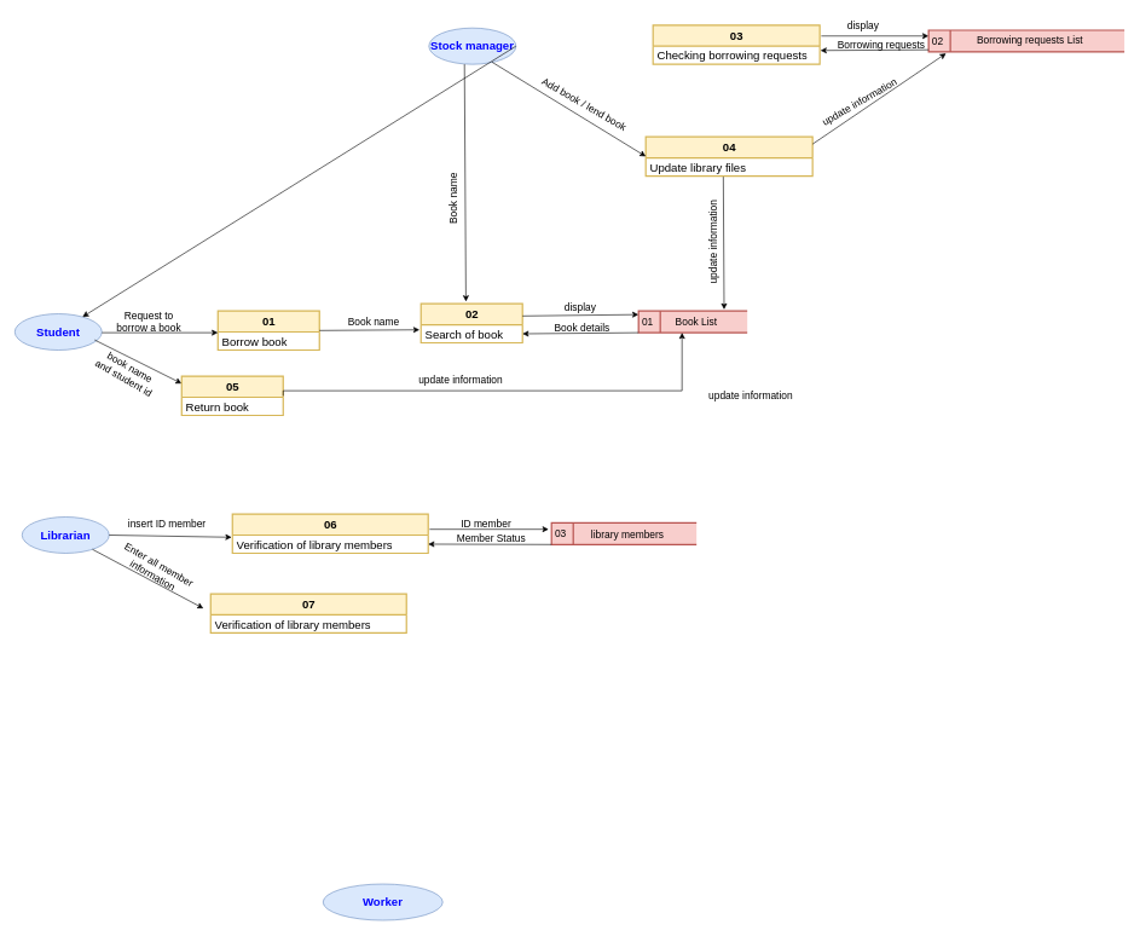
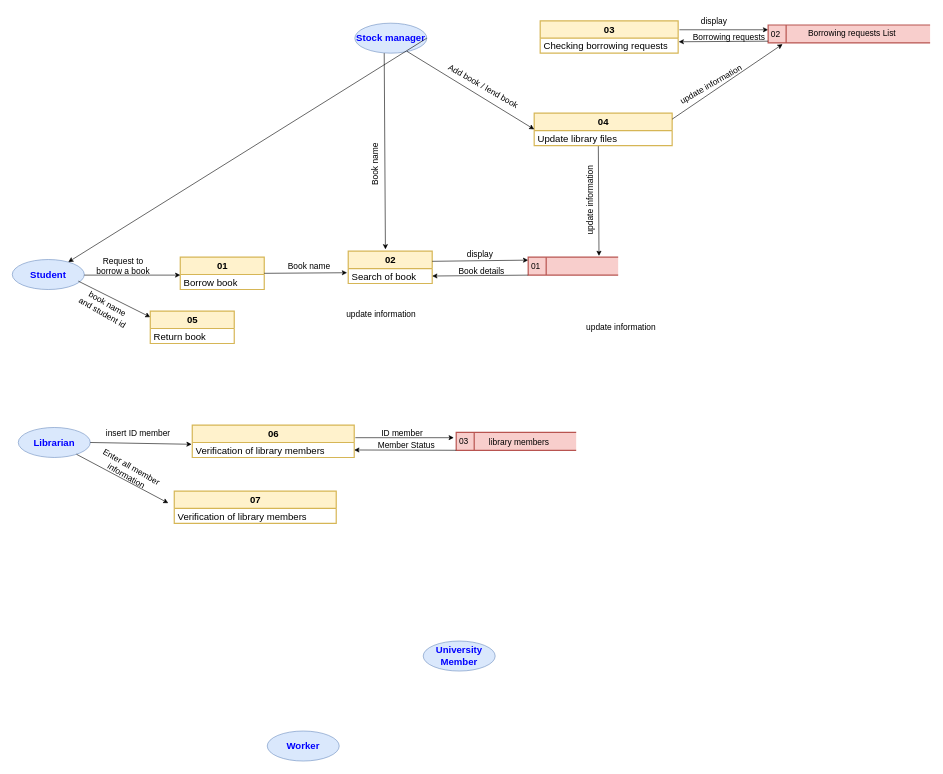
  <mxCell id="0" />
  <mxCell id="1" parent="0" />
  <mxCell id="2" value="&lt;b&gt;&lt;font style=&quot;font-size: 16px;&quot; color=&quot;#0000FF&quot;&gt;Student&lt;/font&gt;&lt;/b&gt;" style="ellipse;whiteSpace=wrap;html=1;fillColor=#dae8fc;strokeColor=#6c8ebf;" vertex="1" parent="1"><mxGeometry x="20" y="432" width="120" height="50" as="geometry" /></mxCell>
  <mxCell id="3" value="&lt;b&gt;&lt;font style=&quot;font-size: 16px;&quot; color=&quot;#0000FF&quot;&gt;Stock manager&lt;/font&gt;&lt;/b&gt;" style="ellipse;whiteSpace=wrap;html=1;fillColor=#dae8fc;strokeColor=#6c8ebf;" vertex="1" parent="1"><mxGeometry x="591" y="38" width="120" height="50" as="geometry" /></mxCell>
+ <mxCell id="4" value="&lt;b&gt;&lt;font style=&quot;font-size: 16px;&quot; color=&quot;#0000FF&quot;&gt;University Member&lt;/font&gt;&lt;/b&gt;" style="ellipse;whiteSpace=wrap;html=1;fillColor=#dae8fc;strokeColor=#6c8ebf;" vertex="1" parent="1"><mxGeometry x="705" y="1068" width="120" height="50" as="geometry" /></mxCell>
  <mxCell id="5" value="&lt;b&gt;&lt;font style=&quot;font-size: 16px;&quot; color=&quot;#0000FF&quot;&gt;Librarian&lt;/font&gt;&lt;/b&gt;" style="ellipse;whiteSpace=wrap;html=1;fillColor=#dae8fc;strokeColor=#6c8ebf;" vertex="1" parent="1"><mxGeometry x="30" y="712" width="120" height="50" as="geometry" /></mxCell>
- <mxCell id="6" value="&lt;b&gt;&lt;font style=&quot;font-size: 16px;&quot; color=&quot;#0000FF&quot;&gt;Worker&lt;br&gt;&lt;/font&gt;&lt;/b&gt;" style="ellipse;whiteSpace=wrap;html=1;fillColor=#dae8fc;strokeColor=#6c8ebf;" vertex="1" parent="1"><mxGeometry x="445" y="1218" width="165" height="50" as="geometry" /></mxCell>
+ <mxCell id="6" value="&lt;b&gt;&lt;font style=&quot;font-size: 16px;&quot; color=&quot;#0000FF&quot;&gt;Worker&lt;br&gt;&lt;/font&gt;&lt;/b&gt;" style="ellipse;whiteSpace=wrap;html=1;fillColor=#dae8fc;strokeColor=#6c8ebf;" vertex="1" parent="1"><mxGeometry x="445" y="1218" width="120" height="50" as="geometry" /></mxCell>
  <mxCell id="7" value="01" style="swimlane;fontStyle=1;align=center;verticalAlign=middle;childLayout=stackLayout;horizontal=1;startSize=29;horizontalStack=0;resizeParent=1;resizeParentMax=0;resizeLast=0;collapsible=0;marginBottom=0;html=1;fontSize=16;strokeWidth=2;fillColor=#fff2cc;strokeColor=#d6b656;" vertex="1" parent="1"><mxGeometry x="300" y="428" width="140" height="54" as="geometry" /></mxCell>
  <mxCell id="8" value="&lt;div&gt;&lt;font color=&quot;#000000&quot;&gt;Borrow book&lt;/font&gt;&lt;/div&gt;" style="text;html=1;strokeColor=none;fillColor=none;align=left;verticalAlign=middle;spacingLeft=4;spacingRight=4;overflow=hidden;rotatable=0;points=[[0,0.5],[1,0.5]];portConstraint=eastwest;fontSize=16;fontColor=#0000FF;" vertex="1" parent="7"><mxGeometry y="29" width="140" height="25" as="geometry" /></mxCell>
  <mxCell id="9" value="" style="endArrow=classic;html=1;rounded=0;fontSize=16;fontColor=#0000FF;" edge="1" parent="1"><mxGeometry width="50" height="50" relative="1" as="geometry"><mxPoint x="140" y="458" as="sourcePoint" /><mxPoint x="300" y="458" as="targetPoint" /></mxGeometry></mxCell>
  <mxCell id="10" value="Request to borrow a book" style="text;html=1;strokeColor=none;fillColor=none;align=center;verticalAlign=middle;whiteSpace=wrap;rounded=0;strokeWidth=2;fontSize=14;fontColor=#000000;" vertex="1" parent="1"><mxGeometry x="150" y="428" width="110" height="30" as="geometry" /></mxCell>
  <mxCell id="11" value="" style="endArrow=classic;html=1;rounded=0;fontSize=14;fontColor=#000000;" edge="1" parent="1"><mxGeometry width="50" height="50" relative="1" as="geometry"><mxPoint x="130" y="468" as="sourcePoint" /><mxPoint x="250" y="528" as="targetPoint" /></mxGeometry></mxCell>
  <mxCell id="12" value="05" style="swimlane;fontStyle=1;align=center;verticalAlign=middle;childLayout=stackLayout;horizontal=1;startSize=29;horizontalStack=0;resizeParent=1;resizeParentMax=0;resizeLast=0;collapsible=0;marginBottom=0;html=1;fontSize=16;strokeWidth=2;fillColor=#fff2cc;strokeColor=#d6b656;" vertex="1" parent="1"><mxGeometry x="250" y="518" width="140" height="54" as="geometry" /></mxCell>
  <mxCell id="13" value="&lt;div&gt;&lt;font color=&quot;#000000&quot;&gt;Return book&lt;/font&gt;&lt;/div&gt;" style="text;html=1;strokeColor=none;fillColor=none;align=left;verticalAlign=middle;spacingLeft=4;spacingRight=4;overflow=hidden;rotatable=0;points=[[0,0.5],[1,0.5]];portConstraint=eastwest;fontSize=16;fontColor=#0000FF;" vertex="1" parent="12"><mxGeometry y="29" width="140" height="25" as="geometry" /></mxCell>
  <mxCell id="14" value="02" style="swimlane;fontStyle=1;align=center;verticalAlign=middle;childLayout=stackLayout;horizontal=1;startSize=29;horizontalStack=0;resizeParent=1;resizeParentMax=0;resizeLast=0;collapsible=0;marginBottom=0;html=1;fontSize=16;strokeWidth=2;fillColor=#fff2cc;strokeColor=#d6b656;" vertex="1" parent="1"><mxGeometry x="580" y="418" width="140" height="54" as="geometry" /></mxCell>
  <mxCell id="15" value="&lt;div&gt;&lt;font color=&quot;#000000&quot;&gt;Search of book&lt;/font&gt;&lt;/div&gt;" style="text;html=1;strokeColor=none;fillColor=none;align=left;verticalAlign=middle;spacingLeft=4;spacingRight=4;overflow=hidden;rotatable=0;points=[[0,0.5],[1,0.5]];portConstraint=eastwest;fontSize=16;fontColor=#0000FF;" vertex="1" parent="14"><mxGeometry y="29" width="140" height="25" as="geometry" /></mxCell>
  <mxCell id="16" value="" style="endArrow=classic;html=1;rounded=0;fontSize=14;fontColor=#000000;entryX=-0.014;entryY=0.28;entryDx=0;entryDy=0;exitX=1;exitY=0.5;exitDx=0;exitDy=0;entryPerimeter=0;" edge="1" parent="1" source="7" target="15"><mxGeometry width="50" height="50" relative="1" as="geometry"><mxPoint x="440" y="468" as="sourcePoint" /><mxPoint x="490" y="418" as="targetPoint" /></mxGeometry></mxCell>
  <mxCell id="17" value="Book name" style="text;html=1;strokeColor=none;fillColor=none;align=center;verticalAlign=middle;whiteSpace=wrap;rounded=0;strokeWidth=2;fontSize=14;fontColor=#000000;" vertex="1" parent="1"><mxGeometry x="470" y="428" width="90" height="30" as="geometry" /></mxCell>
  <mxCell id="18" value="" style="endArrow=classic;html=1;rounded=0;fontSize=14;fontColor=#000000;entryX=0.443;entryY=-0.056;entryDx=0;entryDy=0;entryPerimeter=0;" edge="1" parent="1" target="14"><mxGeometry width="50" height="50" relative="1" as="geometry"><mxPoint x="640" y="88" as="sourcePoint" /><mxPoint x="480" y="328" as="targetPoint" /></mxGeometry></mxCell>
  <mxCell id="19" value="" style="endArrow=classic;html=1;rounded=0;fontSize=14;fontColor=#000000;entryX=0;entryY=0.5;entryDx=0;entryDy=0;exitX=1;exitY=0.5;exitDx=0;exitDy=0;" edge="1" parent="1"><mxGeometry width="50" height="50" relative="1" as="geometry"><mxPoint x="720" y="435" as="sourcePoint" /><mxPoint x="880" y="433" as="targetPoint" /></mxGeometry></mxCell>
  <mxCell id="20" value="Book name" style="text;html=1;strokeColor=none;fillColor=none;align=center;verticalAlign=middle;whiteSpace=wrap;rounded=0;strokeWidth=2;fontSize=14;fontColor=#000000;rotation=-90;" vertex="1" parent="1"><mxGeometry x="580" y="258" width="90" height="30" as="geometry" /></mxCell>
  <mxCell id="21" value="01" style="html=1;dashed=0;whitespace=wrap;shape=mxgraph.dfd.dataStoreID;align=left;spacingLeft=3;points=[[0,0],[0.5,0],[1,0],[0,0.5],[1,0.5],[0,1],[0.5,1],[1,1]];strokeWidth=2;fontSize=14;fillColor=#f8cecc;strokeColor=#b85450;" vertex="1" parent="1"><mxGeometry x="880" y="428" width="150" height="30" as="geometry" /></mxCell>
- <mxCell id="22" value="Book List" style="text;html=1;strokeColor=none;fillColor=none;align=center;verticalAlign=middle;whiteSpace=wrap;rounded=0;strokeWidth=2;fontSize=14;fontColor=#000000;" vertex="1" parent="1"><mxGeometry x="930" y="428" width="60" height="30" as="geometry" /></mxCell>
  <mxCell id="23" value="display" style="text;html=1;strokeColor=none;fillColor=none;align=center;verticalAlign=middle;whiteSpace=wrap;rounded=0;strokeWidth=2;fontSize=14;fontColor=#000000;" vertex="1" parent="1"><mxGeometry x="770" y="409" width="60" height="30" as="geometry" /></mxCell>
  <mxCell id="24" value="book name and student id" style="text;html=1;strokeColor=none;fillColor=none;align=center;verticalAlign=middle;whiteSpace=wrap;rounded=0;strokeWidth=2;fontSize=14;fontColor=#000000;rotation=30;" vertex="1" parent="1"><mxGeometry x="130" y="498" width="90" height="30" as="geometry" /></mxCell>
  <mxCell id="25" value="03" style="swimlane;fontStyle=1;align=center;verticalAlign=middle;childLayout=stackLayout;horizontal=1;startSize=29;horizontalStack=0;resizeParent=1;resizeParentMax=0;resizeLast=0;collapsible=0;marginBottom=0;html=1;fontSize=16;strokeWidth=2;fillColor=#fff2cc;strokeColor=#d6b656;" vertex="1" parent="1"><mxGeometry x="900" y="34" width="230" height="54" as="geometry" /></mxCell>
  <mxCell id="26" value="&lt;font color=&quot;#000000&quot;&gt;Checking borrowing requests&lt;/font&gt;" style="text;html=1;strokeColor=none;fillColor=none;align=left;verticalAlign=middle;spacingLeft=4;spacingRight=4;overflow=hidden;rotatable=0;points=[[0,0.5],[1,0.5]];portConstraint=eastwest;fontSize=16;fontColor=#0000FF;" vertex="1" parent="25"><mxGeometry y="29" width="230" height="25" as="geometry" /></mxCell>
  <mxCell id="27" value="" style="endArrow=classic;html=1;rounded=0;fontSize=14;fontColor=#000000;exitX=1;exitY=0.5;exitDx=0;exitDy=0;" edge="1" parent="1" source="3" target="2"><mxGeometry width="50" height="50" relative="1" as="geometry"><mxPoint x="790" y="108" as="sourcePoint" /><mxPoint x="840" y="58" as="targetPoint" /></mxGeometry></mxCell>
  <mxCell id="28" value="" style="endArrow=classic;html=1;fontFamily=Helvetica;fontSize=14;fontColor=#000000;align=center;strokeColor=default;" edge="1" parent="1"><mxGeometry width="50" height="50" relative="1" as="geometry"><mxPoint x="1132.07" y="49" as="sourcePoint" /><mxPoint x="1280" y="49" as="targetPoint" /></mxGeometry></mxCell>
  <mxCell id="29" value="display" style="text;html=1;strokeColor=none;fillColor=none;align=center;verticalAlign=middle;whiteSpace=wrap;rounded=0;strokeWidth=2;fontSize=14;fontColor=#000000;" vertex="1" parent="1"><mxGeometry x="1160" y="20" width="60" height="30" as="geometry" /></mxCell>
  <mxCell id="30" value="02" style="html=1;dashed=0;whitespace=wrap;shape=mxgraph.dfd.dataStoreID;align=left;spacingLeft=3;points=[[0,0],[0.5,0],[1,0],[0,0.5],[1,0.5],[0,1],[0.5,1],[1,1]];strokeWidth=2;fontSize=14;fillColor=#f8cecc;strokeColor=#b85450;" vertex="1" parent="1"><mxGeometry x="1280" y="41" width="270" height="30" as="geometry" /></mxCell>
  <mxCell id="31" value="&lt;font color=&quot;#000000&quot;&gt;Borrowing requests &lt;/font&gt;List" style="text;html=1;strokeColor=none;fillColor=none;align=center;verticalAlign=middle;whiteSpace=wrap;rounded=0;strokeWidth=2;fontSize=14;fontColor=#000000;" vertex="1" parent="1"><mxGeometry x="1330" y="40" width="180" height="30" as="geometry" /></mxCell>
  <mxCell id="32" value="04" style="swimlane;fontStyle=1;align=center;verticalAlign=middle;childLayout=stackLayout;horizontal=1;startSize=29;horizontalStack=0;resizeParent=1;resizeParentMax=0;resizeLast=0;collapsible=0;marginBottom=0;html=1;fontSize=16;strokeWidth=2;fillColor=#fff2cc;strokeColor=#d6b656;" vertex="1" parent="1"><mxGeometry x="890" y="188" width="230" height="54" as="geometry" /></mxCell>
  <mxCell id="33" value="&lt;font color=&quot;#000000&quot;&gt;Update library files&lt;/font&gt;" style="text;html=1;strokeColor=none;fillColor=none;align=left;verticalAlign=middle;spacingLeft=4;spacingRight=4;overflow=hidden;rotatable=0;points=[[0,0.5],[1,0.5]];portConstraint=eastwest;fontSize=16;fontColor=#0000FF;" vertex="1" parent="32"><mxGeometry y="29" width="230" height="25" as="geometry" /></mxCell>
  <mxCell id="34" value="" style="endArrow=classic;html=1;rounded=0;fontSize=14;fontColor=#000000;entryX=0;entryY=0.5;entryDx=0;entryDy=0;exitX=0.725;exitY=0.94;exitDx=0;exitDy=0;exitPerimeter=0;" edge="1" parent="1" source="3" target="32"><mxGeometry width="50" height="50" relative="1" as="geometry"><mxPoint x="780" y="178" as="sourcePoint" /><mxPoint x="830" y="128" as="targetPoint" /></mxGeometry></mxCell>
  <mxCell id="35" value="Add book / lend book" style="text;html=1;strokeColor=none;fillColor=none;align=center;verticalAlign=middle;whiteSpace=wrap;rounded=0;strokeWidth=2;fontSize=14;fontColor=#000000;rotation=30;" vertex="1" parent="1"><mxGeometry x="735.5" y="128" width="139" height="30" as="geometry" /></mxCell>
  <mxCell id="36" value="" style="endArrow=classic;html=1;rounded=0;fontSize=14;fontColor=#000000;entryX=0.089;entryY=1.067;entryDx=0;entryDy=0;entryPerimeter=0;" edge="1" parent="1" target="30"><mxGeometry width="50" height="50" relative="1" as="geometry"><mxPoint x="1120" y="198" as="sourcePoint" /><mxPoint x="1170" y="148" as="targetPoint" /></mxGeometry></mxCell>
  <mxCell id="37" value="" style="endArrow=classic;html=1;rounded=0;fontSize=14;fontColor=#000000;exitX=0.465;exitY=1.04;exitDx=0;exitDy=0;exitPerimeter=0;entryX=0.787;entryY=-0.067;entryDx=0;entryDy=0;entryPerimeter=0;" edge="1" parent="1" source="33" target="21"><mxGeometry width="50" height="50" relative="1" as="geometry"><mxPoint x="840" as="sourcePoint" y="348" /><mxPoint x="890" y="298" as="targetPoint" /></mxGeometry></mxCell>
  <mxCell id="38" value="update information " style="text;html=1;strokeColor=none;fillColor=none;align=center;verticalAlign=middle;whiteSpace=wrap;rounded=0;strokeWidth=2;fontSize=14;fontColor=#000000;rotation=-30;" vertex="1" parent="1"><mxGeometry x="1120" y="125" width="130" height="30" as="geometry" /></mxCell>
  <mxCell id="39" value="update information " style="text;html=1;strokeColor=none;fillColor=none;align=center;verticalAlign=middle;whiteSpace=wrap;rounded=0;strokeWidth=2;fontSize=14;fontColor=#000000;rotation=0;" vertex="1" parent="1"><mxGeometry x="570" y="508" width="130" height="30" as="geometry" /></mxCell>
  <mxCell id="40" value="" style="endArrow=classic;html=1;rounded=0;fontSize=14;fontColor=#000000;entryX=1.004;entryY=0.24;entryDx=0;entryDy=0;entryPerimeter=0;" edge="1" parent="1" target="26"><mxGeometry width="50" height="50" relative="1" as="geometry"><mxPoint x="1280" y="68" as="sourcePoint" /><mxPoint x="1190" y="78" as="targetPoint" /></mxGeometry></mxCell>
  <mxCell id="41" value="&lt;font color=&quot;#000000&quot;&gt;Borrowing request&lt;/font&gt;s" style="text;html=1;strokeColor=none;fillColor=none;align=center;verticalAlign=middle;whiteSpace=wrap;rounded=0;strokeWidth=2;fontSize=14;fontColor=#000000;" vertex="1" parent="1"><mxGeometry x="1140" y="46" width="150" height="30" as="geometry" /></mxCell>
  <mxCell id="42" value="" style="endArrow=classic;html=1;rounded=0;fontSize=14;fontColor=#000000;exitX=0;exitY=1;exitDx=0;exitDy=0;entryX=1;entryY=0.5;entryDx=0;entryDy=0;" edge="1" parent="1" source="21" target="15"><mxGeometry width="50" height="50" relative="1" as="geometry"><mxPoint x="750" y="528" as="sourcePoint" /><mxPoint x="800" y="478" as="targetPoint" /></mxGeometry></mxCell>
  <mxCell id="43" value="Book details" style="text;html=1;strokeColor=none;fillColor=none;align=center;verticalAlign=middle;whiteSpace=wrap;rounded=0;strokeWidth=2;fontSize=14;fontColor=#000000;" vertex="1" parent="1"><mxGeometry x="760" y="436" width="85" height="30" as="geometry" /></mxCell>
- <mxCell id="44" value="" style="endArrow=classic;html=1;rounded=0;fontSize=14;fontColor=#000000;entryX=0.167;entryY=1;entryDx=0;entryDy=0;entryPerimeter=0;exitX=1;exitY=0.5;exitDx=0;exitDy=0;edgeStyle=orthogonalEdgeStyle;" edge="1" parent="1" source="12" target="22"><mxGeometry width="50" height="50" relative="1" as="geometry"><mxPoint x="400" y="578" as="sourcePoint" /><mxPoint x="940" y="468" as="targetPoint" /><Array as="points"><mxPoint x="390" y="538" /><mxPoint x="940" y="538" /></Array></mxGeometry></mxCell>
  <mxCell id="45" value="update information " style="text;html=1;strokeColor=none;fillColor=none;align=center;verticalAlign=middle;whiteSpace=wrap;rounded=0;strokeWidth=2;fontSize=14;fontColor=#000000;rotation=-90;" vertex="1" parent="1"><mxGeometry x="919" y="318" width="130" height="30" as="geometry" /></mxCell>
  <mxCell id="46" value="update information " style="text;html=1;strokeColor=none;fillColor=none;align=center;verticalAlign=middle;whiteSpace=wrap;rounded=0;strokeWidth=2;fontSize=14;fontColor=#000000;rotation=0;" vertex="1" parent="1"><mxGeometry x="970" y="530" width="130" height="30" as="geometry" /></mxCell>
  <mxCell id="47" value="06" style="swimlane;fontStyle=1;align=center;verticalAlign=middle;childLayout=stackLayout;horizontal=1;startSize=29;horizontalStack=0;resizeParent=1;resizeParentMax=0;resizeLast=0;collapsible=0;marginBottom=0;html=1;fontSize=16;strokeWidth=2;fillColor=#fff2cc;strokeColor=#d6b656;" vertex="1" parent="1"><mxGeometry x="320" y="708" width="270" height="54" as="geometry" /></mxCell>
  <mxCell id="48" value="&lt;font color=&quot;#000000&quot;&gt;Verification of library members&lt;/font&gt;" style="text;html=1;strokeColor=none;fillColor=none;align=left;verticalAlign=middle;spacingLeft=4;spacingRight=4;overflow=hidden;rotatable=0;points=[[0,0.5],[1,0.5]];portConstraint=eastwest;fontSize=16;fontColor=#0000FF;" vertex="1" parent="47"><mxGeometry y="29" width="270" height="25" as="geometry" /></mxCell>
  <mxCell id="49" value="" style="endArrow=classic;html=1;rounded=0;fontSize=14;fontColor=#000000;exitX=1;exitY=0.5;exitDx=0;exitDy=0;entryX=-0.004;entryY=0.12;entryDx=0;entryDy=0;entryPerimeter=0;" edge="1" parent="1" source="5" target="48"><mxGeometry width="50" height="50" relative="1" as="geometry"><mxPoint x="190" y="758" as="sourcePoint" /><mxPoint x="310" y="738" as="targetPoint" /></mxGeometry></mxCell>
  <mxCell id="50" value="&lt;font color=&quot;#000000&quot;&gt;insert ID member&lt;/font&gt;" style="text;html=1;strokeColor=none;fillColor=none;align=center;verticalAlign=middle;whiteSpace=wrap;rounded=0;strokeWidth=2;fontSize=14;fontColor=#000000;" vertex="1" parent="1"><mxGeometry x="170" y="707" width="120" height="30" as="geometry" /></mxCell>
  <mxCell id="51" value="03" style="html=1;dashed=0;whitespace=wrap;shape=mxgraph.dfd.dataStoreID;align=left;spacingLeft=3;points=[[0,0],[0.5,0],[1,0],[0,0.5],[1,0.5],[0,1],[0.5,1],[1,1]];strokeWidth=2;fontSize=14;fillColor=#f8cecc;strokeColor=#b85450;" vertex="1" parent="1"><mxGeometry x="760" y="720" width="200" height="30" as="geometry" /></mxCell>
  <mxCell id="52" value="&lt;font color=&quot;#000000&quot;&gt;library members&lt;/font&gt;" style="text;html=1;strokeColor=none;fillColor=none;align=center;verticalAlign=middle;whiteSpace=wrap;rounded=0;strokeWidth=2;fontSize=14;fontColor=#000000;" vertex="1" parent="1"><mxGeometry x="790" y="722" width="150" height="30" as="geometry" /></mxCell>
  <mxCell id="53" value="" style="endArrow=classic;html=1;rounded=0;fontSize=14;fontColor=#000000;entryX=-0.02;entryY=0.3;entryDx=0;entryDy=0;entryPerimeter=0;exitX=1.007;exitY=0.389;exitDx=0;exitDy=0;exitPerimeter=0;" edge="1" parent="1" source="47" target="51"><mxGeometry width="50" height="50" relative="1" as="geometry"><mxPoint x="650" y="768" as="sourcePoint" /><mxPoint x="700" y="718" as="targetPoint" /></mxGeometry></mxCell>
  <mxCell id="54" value="&lt;font color=&quot;#000000&quot;&gt;ID member&lt;/font&gt;" style="text;html=1;strokeColor=none;fillColor=none;align=center;verticalAlign=middle;whiteSpace=wrap;rounded=0;strokeWidth=2;fontSize=14;fontColor=#000000;" vertex="1" parent="1"><mxGeometry x="610" y="707" width="120" height="30" as="geometry" /></mxCell>
  <mxCell id="55" value="" style="endArrow=classic;html=1;rounded=0;fontSize=14;fontColor=#000000;exitX=0;exitY=1;exitDx=0;exitDy=0;entryX=1;entryY=0.5;entryDx=0;entryDy=0;" edge="1" parent="1" source="51" target="48"><mxGeometry width="50" height="50" relative="1" as="geometry"><mxPoint x="630" y="818" as="sourcePoint" /><mxPoint x="680" y="768" as="targetPoint" /></mxGeometry></mxCell>
  <mxCell id="56" value="Member Status" style="text;html=1;strokeColor=none;fillColor=none;align=center;verticalAlign=middle;whiteSpace=wrap;rounded=0;strokeWidth=2;fontSize=14;fontColor=#000000;" vertex="1" parent="1"><mxGeometry x="572" y="726" width="210" height="30" as="geometry" /></mxCell>
  <mxCell id="57" value="" style="endArrow=classic;html=1;rounded=0;fontSize=14;fontColor=#000000;" edge="1" parent="1" source="5"><mxGeometry width="50" height="50" relative="1" as="geometry"><mxPoint x="230" y="868" as="sourcePoint" /><mxPoint x="280" y="838" as="targetPoint" /></mxGeometry></mxCell>
  <mxCell id="58" value="Enter all member information" style="text;html=1;strokeColor=none;fillColor=none;align=center;verticalAlign=middle;whiteSpace=wrap;rounded=0;strokeWidth=2;fontSize=14;fontColor=#000000;rotation=30;" vertex="1" parent="1"><mxGeometry x="130" y="770" width="170" height="30" as="geometry" /></mxCell>
  <mxCell id="59" value="07" style="swimlane;fontStyle=1;align=center;verticalAlign=middle;childLayout=stackLayout;horizontal=1;startSize=29;horizontalStack=0;resizeParent=1;resizeParentMax=0;resizeLast=0;collapsible=0;marginBottom=0;html=1;fontSize=16;strokeWidth=2;fillColor=#fff2cc;strokeColor=#d6b656;" vertex="1" parent="1"><mxGeometry x="290" y="818" width="270" height="54" as="geometry" /></mxCell>
  <mxCell id="60" value="&lt;font color=&quot;#000000&quot;&gt;Verification of library members&lt;/font&gt;" style="text;html=1;strokeColor=none;fillColor=none;align=left;verticalAlign=middle;spacingLeft=4;spacingRight=4;overflow=hidden;rotatable=0;points=[[0,0.5],[1,0.5]];portConstraint=eastwest;fontSize=16;fontColor=#0000FF;" vertex="1" parent="59"><mxGeometry y="29" width="270" height="25" as="geometry" /></mxCell>
